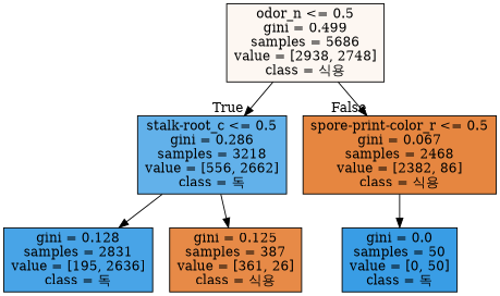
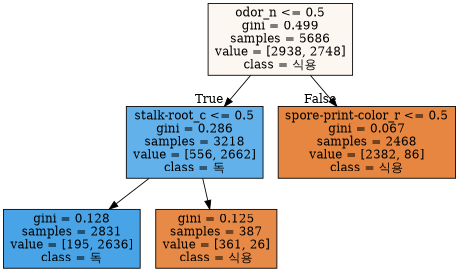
  digraph {
    node [color=black shape=box style=filled]
    n1 [fillcolor="#fdf7f2" label="odor_n <= 0.5\ngini = 0.499\nsamples = 5686\nvalue = [2938, 2748]\nclass = 식용"]
    n2 [fillcolor="#62b1ea" label="stalk-root_c <= 0.5\ngini = 0.286\nsamples = 3218\nvalue = [556, 2662]\nclass = 독"]
    n3 [fillcolor="#e68640" label="spore-print-color_r <= 0.5\ngini = 0.067\nsamples = 2468\nvalue = [2382, 86]\nclass = 식용"]
    n4 [fillcolor="#48a4e7" label="gini = 0.128\nsamples = 2831\nvalue = [195, 2636]\nclass = 독"]
    n5 [fillcolor="#e78a47" label="gini = 0.125\nsamples = 387\nvalue = [361, 26]\nclass = 식용"]
-   n6 [fillcolor="#399de5" label="gini = 0.0\nsamples = 50\nvalue = [0, 50]\nclass = 독"]
    n1 -> n2 [headlabel=True labelangle=45 labeldistance=2.5]
    n1 -> n3 [headlabel=False labelangle=-45 labeldistance=2.5]
    n2 -> n4
    n2 -> n5
-   n3 -> n6
  }
